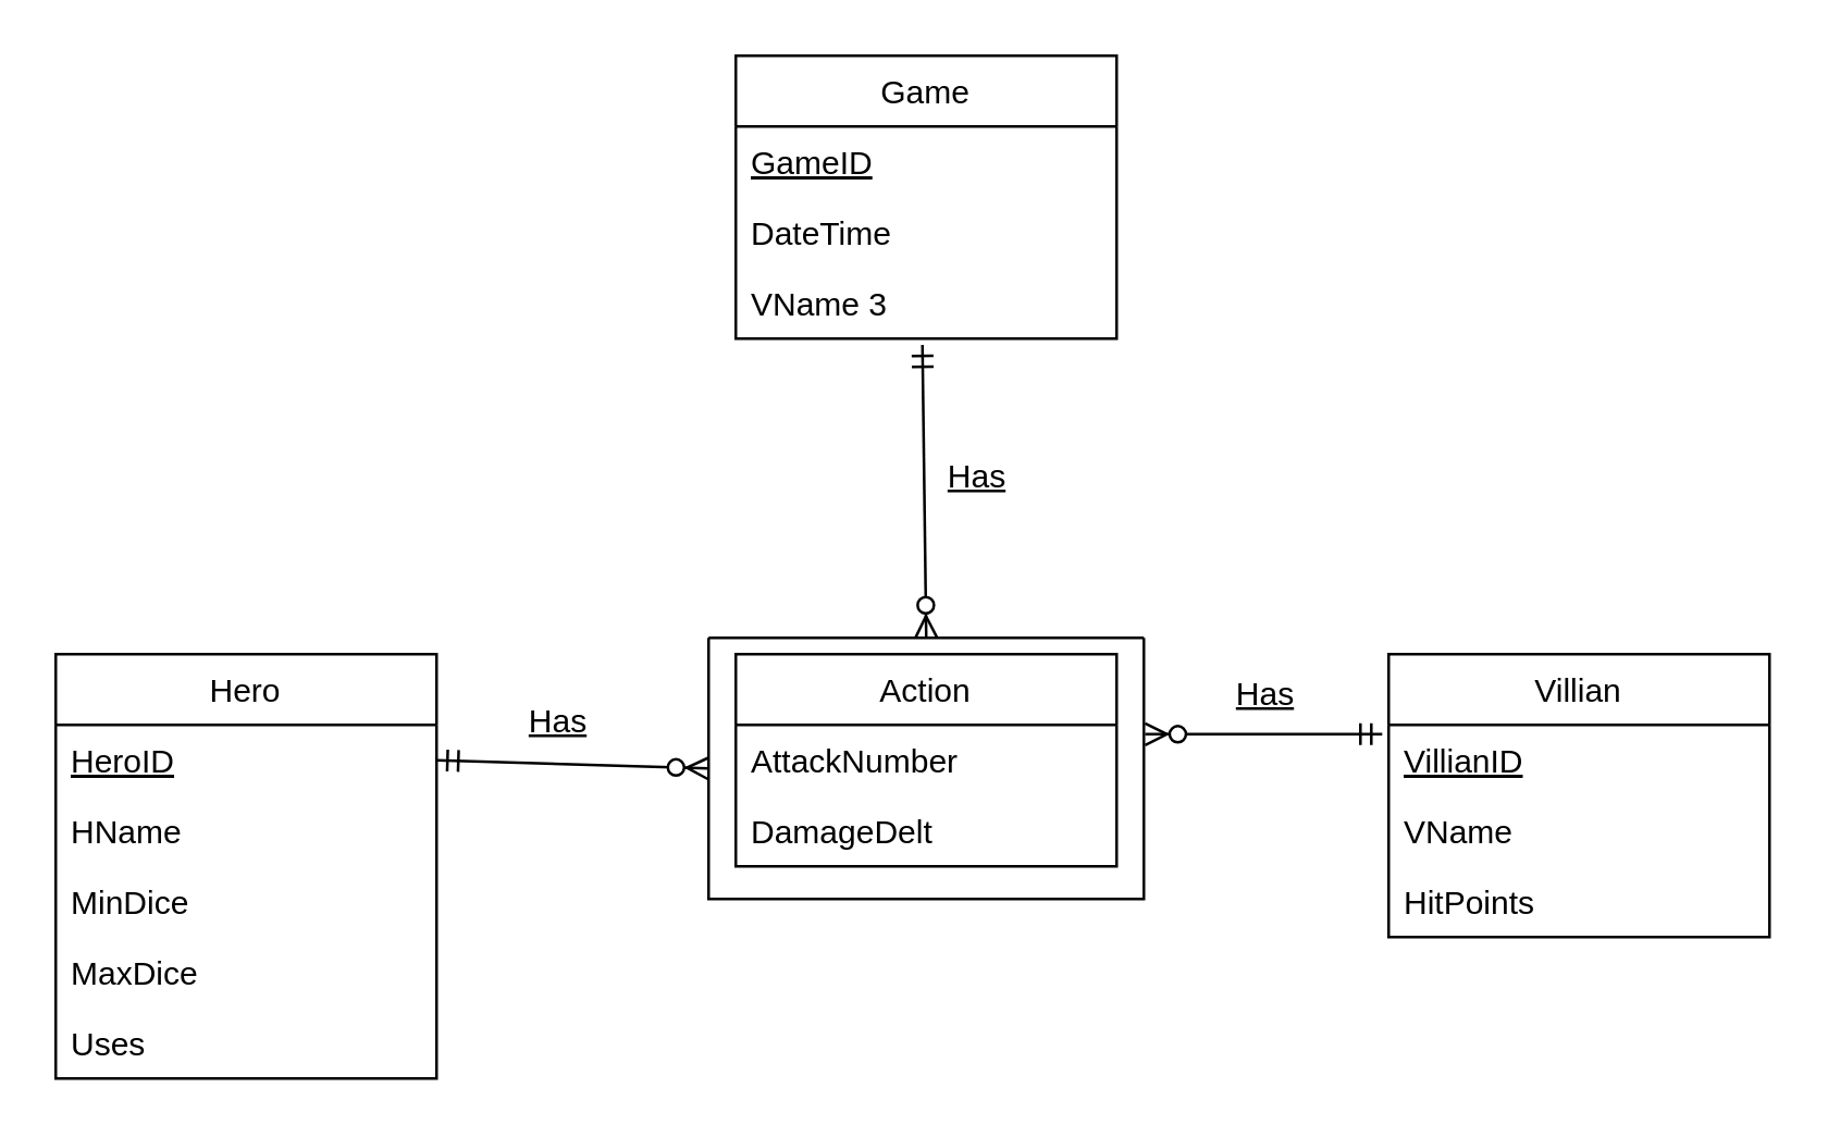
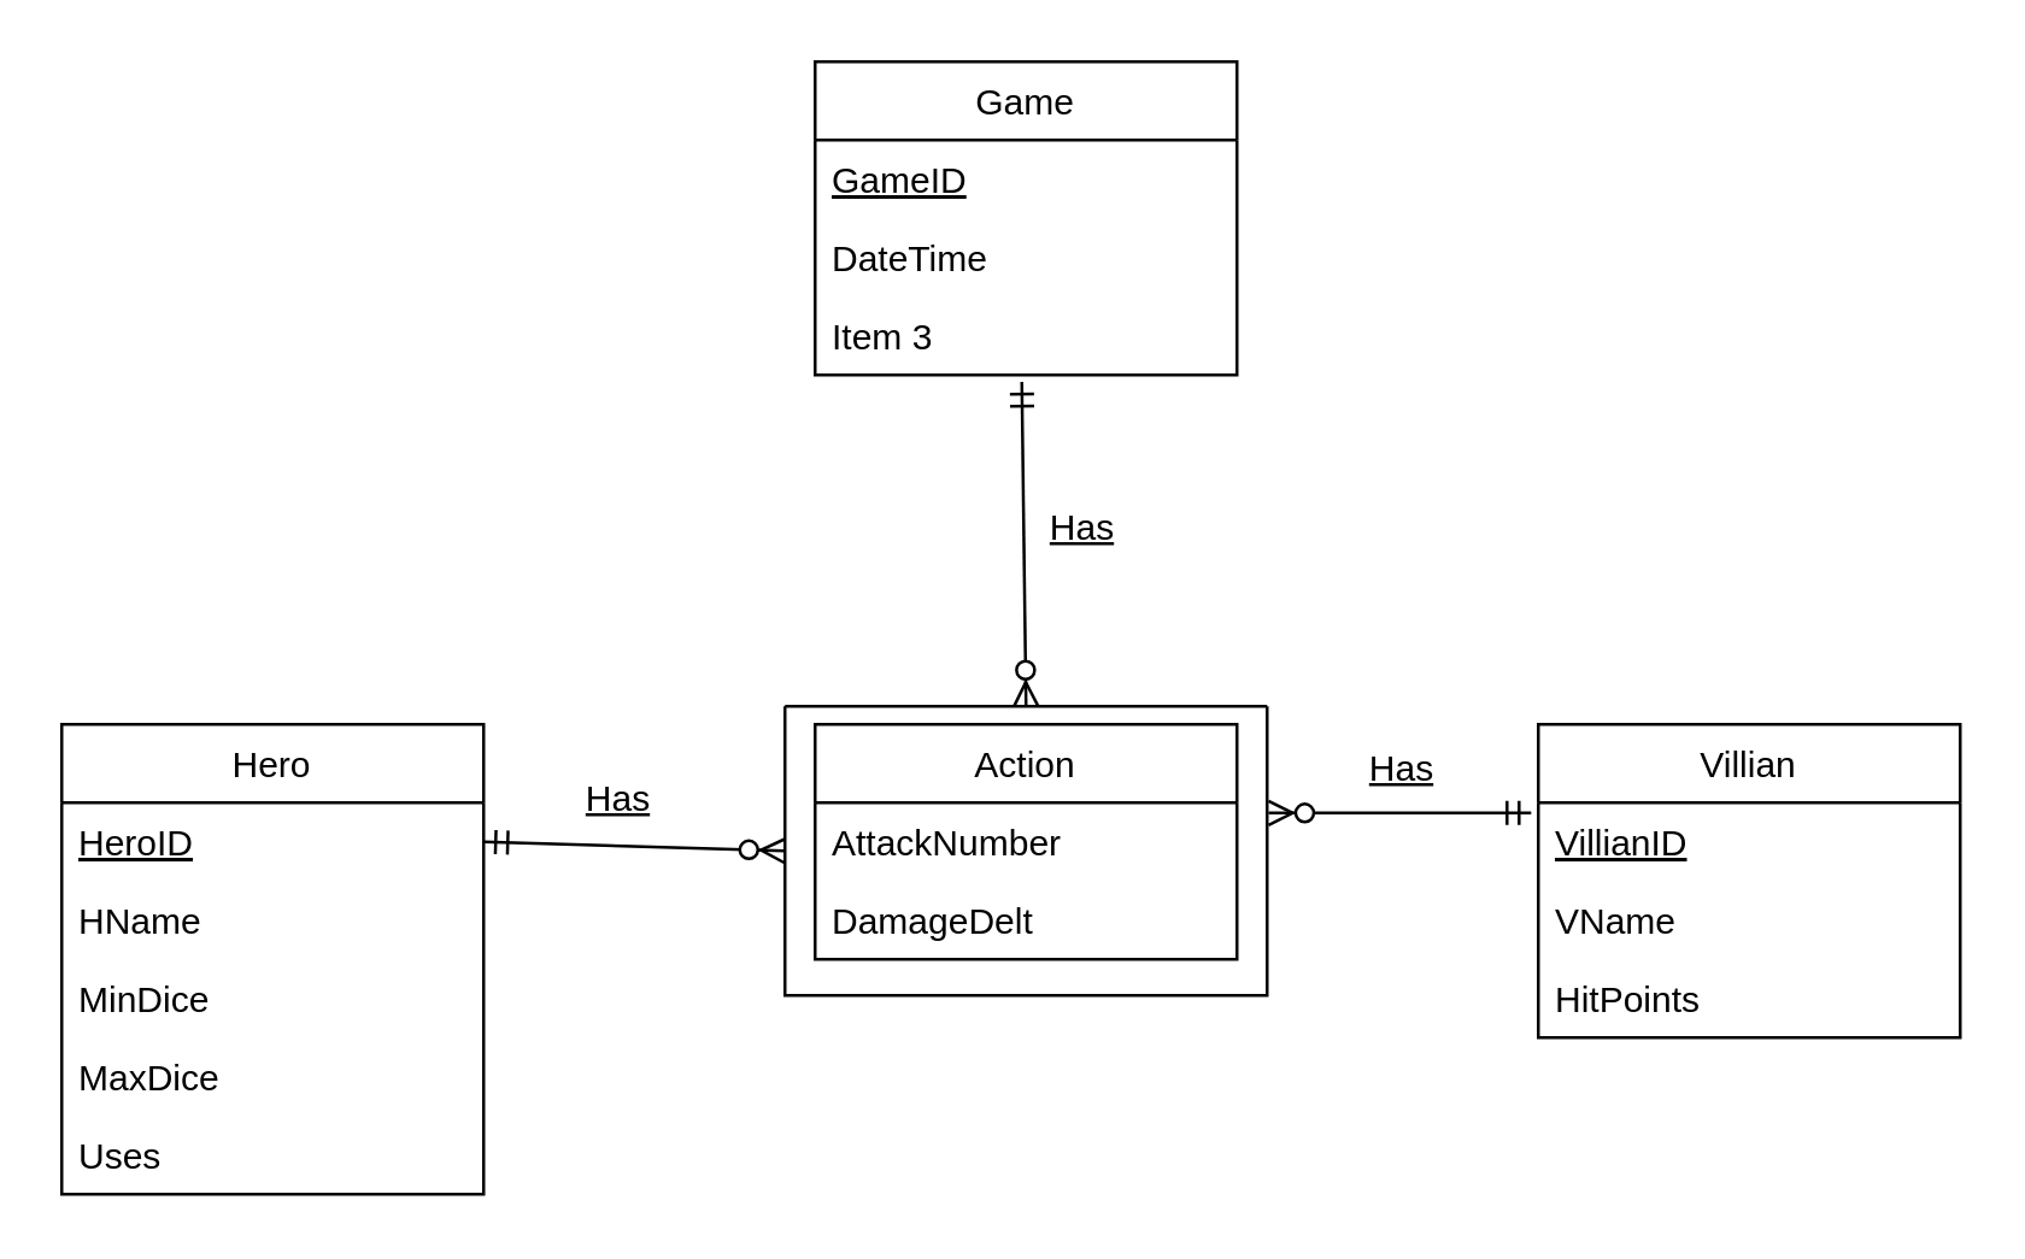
  <mxCell id="0" />
  <mxCell id="1" parent="0" />
  <mxCell id="2" value="Villian" style="swimlane;fontStyle=0;childLayout=stackLayout;horizontal=1;startSize=26;fillColor=none;horizontalStack=0;resizeParent=1;resizeParentMax=0;resizeLast=0;collapsible=1;marginBottom=0;" vertex="1" parent="1"><mxGeometry x="510" y="240" width="140" height="104" as="geometry" /></mxCell>
  <mxCell id="3" value="VillianID" style="text;strokeColor=none;fillColor=none;align=left;verticalAlign=top;spacingLeft=4;spacingRight=4;overflow=hidden;rotatable=0;points=[[0,0.5],[1,0.5]];portConstraint=eastwest;fontStyle=4" vertex="1" parent="2"><mxGeometry y="26" width="140" height="26" as="geometry" /></mxCell>
  <mxCell id="4" value="VName" style="text;strokeColor=none;fillColor=none;align=left;verticalAlign=top;spacingLeft=4;spacingRight=4;overflow=hidden;rotatable=0;points=[[0,0.5],[1,0.5]];portConstraint=eastwest;" vertex="1" parent="2"><mxGeometry y="52" width="140" height="26" as="geometry" /></mxCell>
  <mxCell id="5" value="HitPoints " style="text;strokeColor=none;fillColor=none;align=left;verticalAlign=top;spacingLeft=4;spacingRight=4;overflow=hidden;rotatable=0;points=[[0,0.5],[1,0.5]];portConstraint=eastwest;" vertex="1" parent="2"><mxGeometry y="78" width="140" height="26" as="geometry" /></mxCell>
  <mxCell id="6" value="Game" style="swimlane;fontStyle=0;childLayout=stackLayout;horizontal=1;startSize=26;fillColor=none;horizontalStack=0;resizeParent=1;resizeParentMax=0;resizeLast=0;collapsible=1;marginBottom=0;" vertex="1" parent="1"><mxGeometry x="270" y="20" width="140" height="104" as="geometry" /></mxCell>
  <mxCell id="7" value="GameID" style="text;strokeColor=none;fillColor=none;align=left;verticalAlign=top;spacingLeft=4;spacingRight=4;overflow=hidden;rotatable=0;points=[[0,0.5],[1,0.5]];portConstraint=eastwest;fontStyle=4" vertex="1" parent="6"><mxGeometry y="26" width="140" height="26" as="geometry" /></mxCell>
  <mxCell id="8" value="DateTime" style="text;strokeColor=none;fillColor=none;align=left;verticalAlign=top;spacingLeft=4;spacingRight=4;overflow=hidden;rotatable=0;points=[[0,0.5],[1,0.5]];portConstraint=eastwest;" vertex="1" parent="6"><mxGeometry y="52" width="140" height="26" as="geometry" /></mxCell>
- <mxCell id="9" value="VName 3" style="text;strokeColor=none;fillColor=none;align=left;verticalAlign=top;spacingLeft=4;spacingRight=4;overflow=hidden;rotatable=0;points=[[0,0.5],[1,0.5]];portConstraint=eastwest;" vertex="1" parent="6"><mxGeometry y="78" width="140" height="26" as="geometry" /></mxCell>
+ <mxCell id="9" value="Item 3" style="text;strokeColor=none;fillColor=none;align=left;verticalAlign=top;spacingLeft=4;spacingRight=4;overflow=hidden;rotatable=0;points=[[0,0.5],[1,0.5]];portConstraint=eastwest;" vertex="1" parent="6"><mxGeometry y="78" width="140" height="26" as="geometry" /></mxCell>
  <mxCell id="10" value="Action" style="swimlane;fontStyle=0;childLayout=stackLayout;horizontal=1;startSize=26;fillColor=none;horizontalStack=0;resizeParent=1;resizeParentMax=0;resizeLast=0;collapsible=1;marginBottom=0;" vertex="1" parent="1"><mxGeometry x="270" y="240" width="140" height="78" as="geometry" /></mxCell>
  <mxCell id="11" value="AttackNumber" style="text;strokeColor=none;fillColor=none;align=left;verticalAlign=top;spacingLeft=4;spacingRight=4;overflow=hidden;rotatable=0;points=[[0,0.5],[1,0.5]];portConstraint=eastwest;" vertex="1" parent="10"><mxGeometry y="26" width="140" height="26" as="geometry" /></mxCell>
  <mxCell id="12" value="DamageDelt" style="text;strokeColor=none;fillColor=none;align=left;verticalAlign=top;spacingLeft=4;spacingRight=4;overflow=hidden;rotatable=0;points=[[0,0.5],[1,0.5]];portConstraint=eastwest;" vertex="1" parent="10"><mxGeometry y="52" width="140" height="26" as="geometry" /></mxCell>
  <mxCell id="13" value="Hero" style="swimlane;fontStyle=0;childLayout=stackLayout;horizontal=1;startSize=26;fillColor=none;horizontalStack=0;resizeParent=1;resizeParentMax=0;resizeLast=0;collapsible=1;marginBottom=0;" vertex="1" parent="1"><mxGeometry x="20" y="240" width="140" height="156" as="geometry" /></mxCell>
  <mxCell id="14" value="HeroID" style="text;strokeColor=none;fillColor=none;align=left;verticalAlign=top;spacingLeft=4;spacingRight=4;overflow=hidden;rotatable=0;points=[[0,0.5],[1,0.5]];portConstraint=eastwest;fontStyle=4" vertex="1" parent="13"><mxGeometry y="26" width="140" height="26" as="geometry" /></mxCell>
  <mxCell id="15" value="HName" style="text;strokeColor=none;fillColor=none;align=left;verticalAlign=top;spacingLeft=4;spacingRight=4;overflow=hidden;rotatable=0;points=[[0,0.5],[1,0.5]];portConstraint=eastwest;" vertex="1" parent="13"><mxGeometry y="52" width="140" height="26" as="geometry" /></mxCell>
  <mxCell id="16" value="MinDice" style="text;strokeColor=none;fillColor=none;align=left;verticalAlign=top;spacingLeft=4;spacingRight=4;overflow=hidden;rotatable=0;points=[[0,0.5],[1,0.5]];portConstraint=eastwest;" vertex="1" parent="13"><mxGeometry y="78" width="140" height="26" as="geometry" /></mxCell>
  <mxCell id="17" value="MaxDice" style="text;strokeColor=none;fillColor=none;align=left;verticalAlign=top;spacingLeft=4;spacingRight=4;overflow=hidden;rotatable=0;points=[[0,0.5],[1,0.5]];portConstraint=eastwest;" vertex="1" parent="13"><mxGeometry y="104" width="140" height="26" as="geometry" /></mxCell>
  <mxCell id="18" value="Uses" style="text;strokeColor=none;fillColor=none;align=left;verticalAlign=top;spacingLeft=4;spacingRight=4;overflow=hidden;rotatable=0;points=[[0,0.5],[1,0.5]];portConstraint=eastwest;" vertex="1" parent="13"><mxGeometry y="130" width="140" height="26" as="geometry" /></mxCell>
  <mxCell id="19" value="" style="swimlane;startSize=0;" vertex="1" parent="1"><mxGeometry x="260" y="234" width="160" height="96" as="geometry" /></mxCell>
  <mxCell id="20" value="" style="fontSize=12;html=1;endArrow=ERzeroToMany;startArrow=ERmandOne;exitX=1;exitY=0.5;exitDx=0;exitDy=0;entryX=0;entryY=0.5;entryDx=0;entryDy=0;" edge="1" parent="1" source="14" target="19"><mxGeometry width="100" height="100" relative="1" as="geometry"><mxPoint x="230" y="480" as="sourcePoint" /><mxPoint x="330" y="380" as="targetPoint" /></mxGeometry></mxCell>
  <mxCell id="21" value="" style="fontSize=12;html=1;endArrow=ERzeroToMany;startArrow=ERmandOne;exitX=-0.017;exitY=0.132;exitDx=0;exitDy=0;exitPerimeter=0;entryX=1.003;entryY=0.369;entryDx=0;entryDy=0;entryPerimeter=0;" edge="1" parent="1" source="3" target="19"><mxGeometry width="100" height="100" relative="1" as="geometry"><mxPoint x="470" y="480" as="sourcePoint" /><mxPoint x="440" y="350" as="targetPoint" /></mxGeometry></mxCell>
  <mxCell id="22" value="" style="fontSize=12;html=1;endArrow=ERzeroToMany;startArrow=ERmandOne;exitX=0.49;exitY=1.09;exitDx=0;exitDy=0;exitPerimeter=0;entryX=0.5;entryY=0;entryDx=0;entryDy=0;" edge="1" parent="1" source="9" target="19"><mxGeometry width="100" height="100" relative="1" as="geometry"><mxPoint x="320" y="540" as="sourcePoint" /><mxPoint x="390" y="370" as="targetPoint" /></mxGeometry></mxCell>
  <mxCell id="23" value="&lt;u&gt;Has&lt;/u&gt;" style="text;html=1;strokeColor=none;fillColor=none;align=center;verticalAlign=middle;whiteSpace=wrap;rounded=0;" vertex="1" parent="1"><mxGeometry x="180" y="250" width="50" height="30" as="geometry" /></mxCell>
  <mxCell id="24" value="&lt;u&gt;Has&lt;/u&gt;" style="text;html=1;strokeColor=none;fillColor=none;align=center;verticalAlign=middle;whiteSpace=wrap;rounded=0;" vertex="1" parent="1"><mxGeometry x="440" y="240" width="50" height="30" as="geometry" /></mxCell>
  <mxCell id="25" value="&lt;u&gt;Has&lt;/u&gt;" style="text;html=1;strokeColor=none;fillColor=none;align=center;verticalAlign=middle;whiteSpace=wrap;rounded=0;" vertex="1" parent="1"><mxGeometry x="334" y="160" width="50" height="30" as="geometry" /></mxCell>
